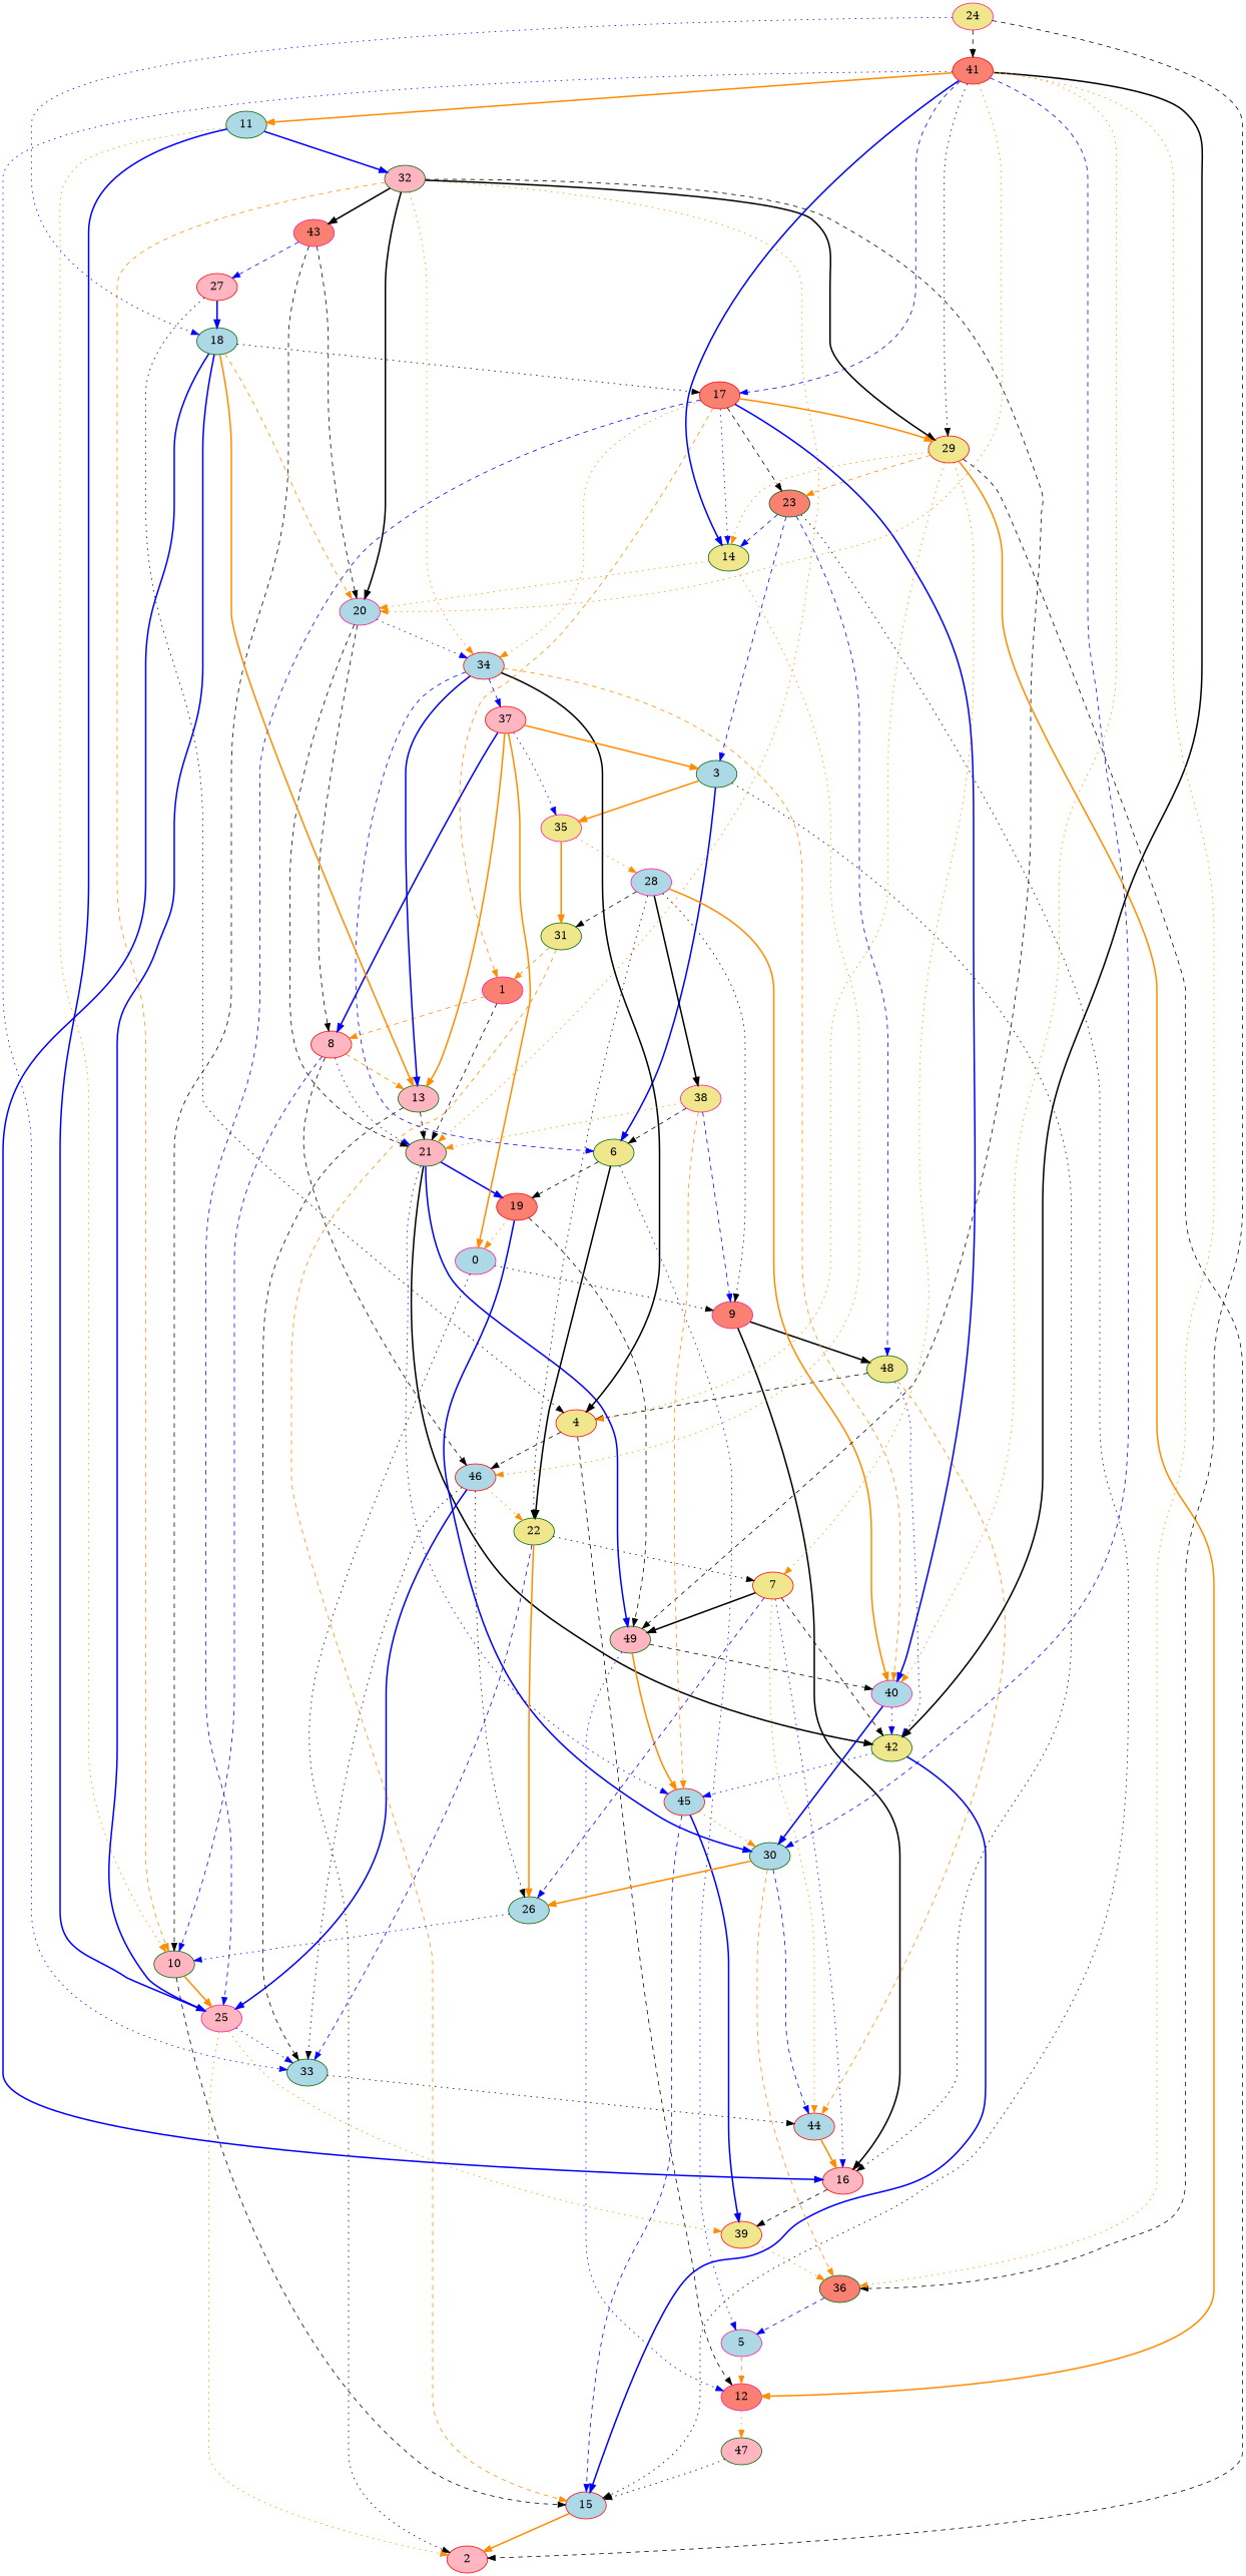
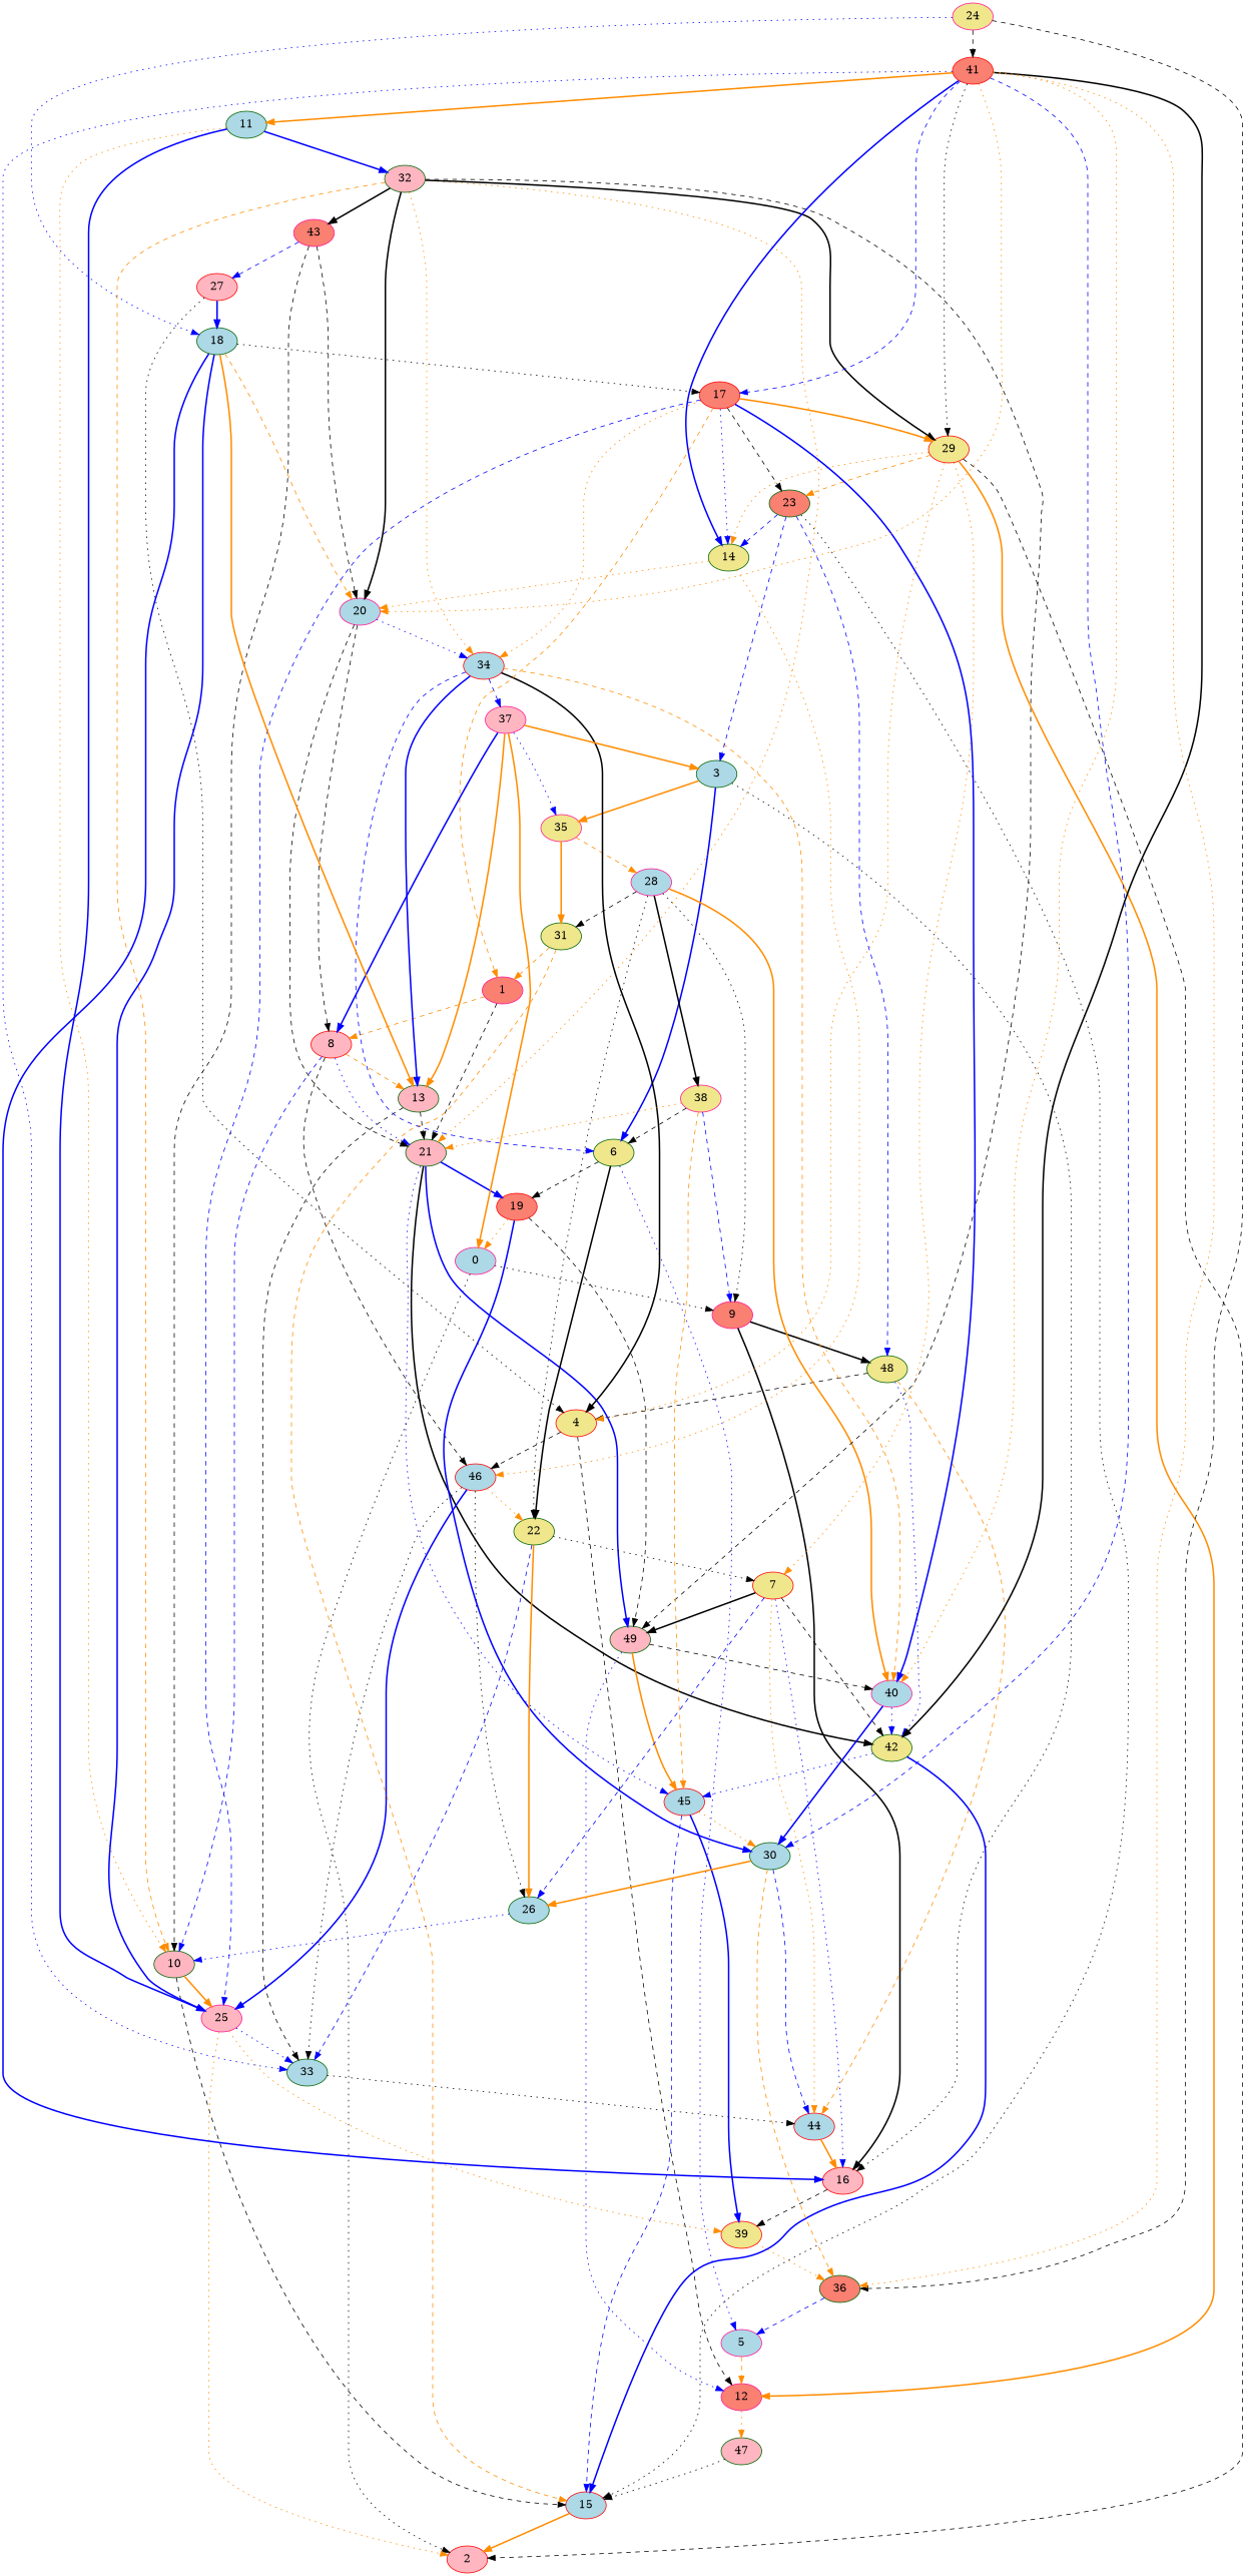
  strict digraph {
    node [color=darkgreen fillcolor=lightblue style=filled]
    edge [color=darkorange style=dashed]
    0 [color=deeppink]
    2 [color=red fillcolor=lightpink]
    9 [color=deeppink fillcolor=salmon]
    16 [color=red fillcolor=lightpink]
    48 [fillcolor=khaki]
    1 [color=deeppink fillcolor=salmon]
    8 [color=red fillcolor=lightpink]
    21 [fillcolor=lightpink]
    46 [color=red]
    10 [fillcolor=lightpink]
    13 [fillcolor=lightpink]
    19 [color=red fillcolor=salmon]
    42 [fillcolor=khaki]
    49 [fillcolor=lightpink]
    45 [color=red]
    6 [fillcolor=khaki]
    3
    35 [color=deeppink fillcolor=khaki]
    5 [color=deeppink]
    22 [fillcolor=khaki]
    39 [color=red fillcolor=khaki]
    31 [fillcolor=khaki]
    28 [color=deeppink]
    4 [color=red fillcolor=khaki]
    12 [color=deeppink fillcolor=salmon]
    47 [fillcolor=lightpink]
    26
    25 [color=deeppink fillcolor=lightpink]
    33
    30
    7 [color=red fillcolor=khaki]
    15 [color=red]
    44 [color=red]
    40 [color=deeppink]
    11
    32 [fillcolor=lightpink]
    20 [color=deeppink]
    29 [color=red fillcolor=khaki]
    34 [color=red]
    43 [color=deeppink fillcolor=salmon]
    14 [fillcolor=khaki]
    36 [fillcolor=salmon]
    17 [color=red fillcolor=salmon]
    23 [fillcolor=salmon]
-   37 [color=red fillcolor=lightpink]
+   37 [color=deeppink fillcolor=lightpink]
    18
    24 [color=deeppink fillcolor=khaki]
    41 [color=red fillcolor=salmon]
    27 [color=red fillcolor=lightpink]
    38 [color=deeppink fillcolor=khaki]
    0 -> 2 [color=black style=dotted]
    0 -> 9 [color=black style=dotted]
    9 -> 16 [color=black style=bold]
    9 -> 48 [color=black style=bold]
    16 -> 39 [color=black]
    48 -> 42 [color=blue style=dotted]
    48 -> 4 [color=black]
    48 -> 44
    1 -> 8
    1 -> 21 [color=black]
    8 -> 21 [color=blue style=dotted]
    8 -> 46 [color=black]
    8 -> 10 [color=blue]
    8 -> 13
    21 -> 19 [color=blue style=bold]
    21 -> 42 [color=black style=bold]
    21 -> 49 [color=blue style=bold]
    21 -> 45 [color=blue style=dotted]
    46 -> 22 [style=dotted]
    46 -> 26 [color=black style=dotted]
    46 -> 25 [color=blue style=bold]
    46 -> 33 [color=black style=dotted]
    10 -> 25 [style=bold]
    10 -> 15 [color=black]
    13 -> 21 [color=black]
    13 -> 33 [color=black]
    19 -> 0 [style=dotted]
    19 -> 49 [color=black]
    19 -> 30 [color=blue style=bold]
    42 -> 45 [color=blue style=dotted]
    42 -> 15 [color=blue style=bold]
    49 -> 45 [style=bold]
    49 -> 12 [color=blue style=dotted]
    49 -> 40 [color=black]
    45 -> 39 [color=blue style=bold]
    45 -> 30 [style=dotted]
    45 -> 15 [color=blue]
    6 -> 19 [color=black]
    6 -> 5 [color=blue style=dotted]
    6 -> 22 [color=black style=bold]
    3 -> 16 [color=black style=dotted]
    3 -> 6 [color=blue style=bold]
    3 -> 35 [style=bold]
    35 -> 31 [style=bold]
-   35 -> 28 [style=dotted]
+   35 -> 28
    5 -> 12
    22 -> 26 [style=bold]
    22 -> 33 [color=blue]
    22 -> 7 [color=black style=dotted]
    39 -> 36 [style=dotted]
    31 -> 1
    31 -> 15
    28 -> 9 [color=black style=dotted]
    28 -> 22 [color=black style=dotted]
    28 -> 31 [color=black]
    28 -> 40 [style=bold]
    28 -> 38 [color=black style=bold]
    4 -> 46 [color=black]
    4 -> 12 [color=black]
    12 -> 47 [style=dotted]
    47 -> 15 [color=black style=dotted]
    26 -> 10 [color=blue style=dotted]
    25 -> 2 [style=dotted]
    25 -> 39 [style=dotted]
    25 -> 33 [color=blue style=dotted]
    33 -> 44 [color=black style=dotted]
    30 -> 26 [style=bold]
    30 -> 44 [color=blue]
    30 -> 36
    7 -> 16 [color=blue style=dotted]
    7 -> 42 [color=black]
    7 -> 49 [color=black style=bold]
    7 -> 26 [color=blue]
    7 -> 44 [style=dotted]
    15 -> 2 [style=bold]
    44 -> 16 [style=bold]
    40 -> 42 [color=blue style=dotted]
    40 -> 30 [color=blue style=bold]
    11 -> 10 [style=dotted]
    11 -> 25 [color=blue style=bold]
    11 -> 32 [color=blue style=bold]
    32 -> 21 [style=dotted]
    32 -> 10
    32 -> 49 [color=black]
    32 -> 20 [color=black style=bold]
    32 -> 29 [color=black style=bold]
    32 -> 34 [style=dotted]
    32 -> 43 [color=black style=bold]
    20 -> 8 [color=black]
    20 -> 21 [color=black]
    20 -> 34 [color=blue style=dotted]
    29 -> 2 [color=black]
    29 -> 4 [style=dotted]
    29 -> 12 [style=bold]
    29 -> 7 [style=dotted]
    29 -> 14 [style=dotted]
    29 -> 23
    34 -> 13 [color=blue style=bold]
    34 -> 6 [color=blue]
    34 -> 4 [color=black style=bold]
    34 -> 40
    34 -> 37 [color=blue]
    43 -> 10 [color=black]
    43 -> 20 [color=black]
    43 -> 27 [color=blue]
    14 -> 46 [style=dotted]
    14 -> 20 [style=dotted]
    36 -> 5 [color=blue]
    17 -> 1
    17 -> 25 [color=blue]
    17 -> 40 [color=blue style=bold]
    17 -> 29 [style=bold]
    17 -> 34 [style=dotted]
    17 -> 14 [color=blue style=dotted]
    17 -> 23 [color=black]
    23 -> 48 [color=blue]
    23 -> 3 [color=blue]
    23 -> 15 [color=black style=dotted]
    23 -> 14 [color=blue]
    37 -> 0 [style=bold]
    37 -> 8 [color=blue style=bold]
    37 -> 13 [style=bold]
    37 -> 3 [style=bold]
    37 -> 35 [color=blue style=dotted]
    18 -> 16 [color=blue style=bold]
    18 -> 13 [style=bold]
    18 -> 25 [color=blue style=bold]
    18 -> 20
    18 -> 17 [color=black style=dotted]
    24 -> 36 [color=black]
    24 -> 18 [color=blue style=dotted]
    24 -> 41 [color=black]
    41 -> 42 [color=black style=bold]
    41 -> 33 [color=blue style=dotted]
    41 -> 30 [color=blue]
    41 -> 40 [style=dotted]
    41 -> 11 [style=bold]
    41 -> 20 [style=dotted]
    41 -> 29 [color=black style=dotted]
    41 -> 14 [color=blue style=bold]
    41 -> 36 [style=dotted]
    41 -> 17 [color=blue]
    27 -> 4 [color=black style=dotted]
    27 -> 18 [color=blue style=bold]
    38 -> 9 [color=blue]
    38 -> 21 [style=dotted]
    38 -> 45
    38 -> 6 [color=black]
  }
